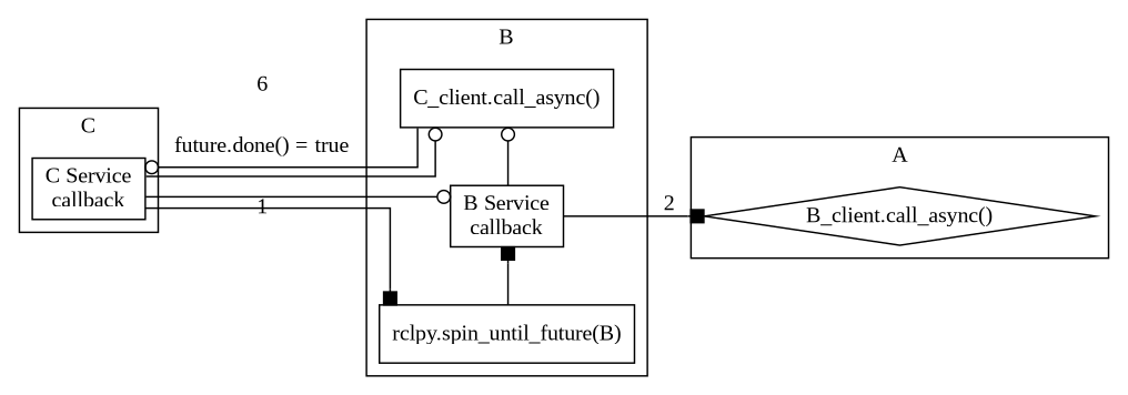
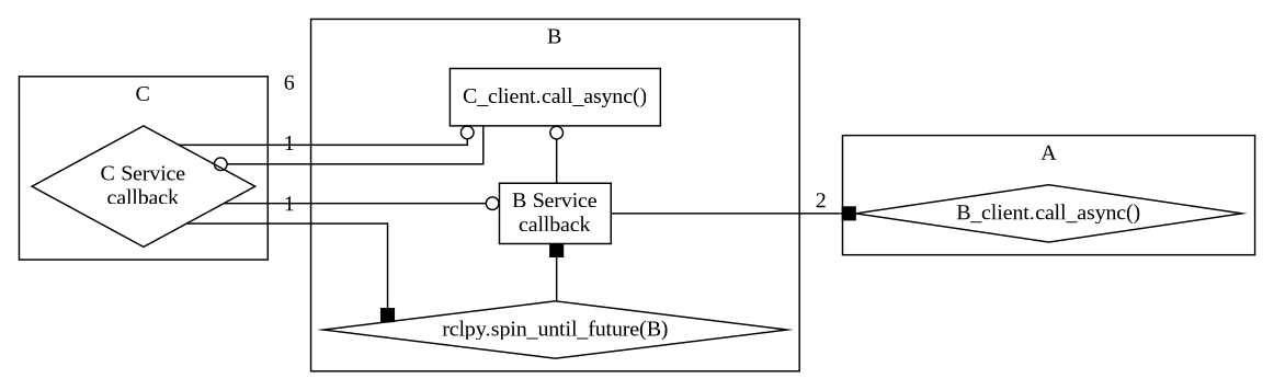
  digraph {
    fontname="Liberation Serif"
    rankdir=LR
    splines=ortho
    node [fontname="Liberation Serif" shape=box]
    edge [arrowhead=odot fontname="Liberation Serif"]
    n1 [label="C_client.call_async()"]
    n2 [label="B Service\ncallback"]
-   n3 [label="rclpy.spin_until_future(B)"]
+   n3 [label="rclpy.spin_until_future(B)" shape=diamond]
    n4 [label="B_client.call_async()" shape=diamond]
-   n5 [label="C Service\ncallback"]
+   n5 [label="C Service\ncallback" shape=diamond]
    subgraph cluster_1 {
      label=B
      subgraph sub_2 {
        label=B
        rank=same
        n1
        n2
        n3
      }
    }
    subgraph cluster_3 {
      label=A
      n4
    }
    subgraph cluster_4 {
      label=C
      n5
    }
    n1 -> n5 [label=6]
    n2 -> n1 [label="3s"]
    n2 -> n4 [arrowhead=box label=2]
    n3 -> n2 [arrowhead=box]
-   n5 -> n1 [label="future.done() = true"]
+   n5 -> n1 [label=1]
    n5 -> n2 [label=1]
    n5 -> n3 [arrowhead=box]
  }
